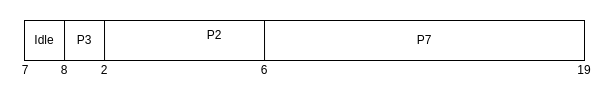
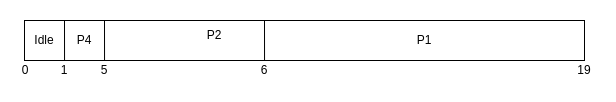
  <mxCell id="0" />
  <mxCell id="1" parent="0" />
  <mxCell id="2" value="" style="rounded=0;whiteSpace=wrap;html=1;" vertex="1" parent="1"><mxGeometry x="24" y="20" width="560" height="40" as="geometry" /></mxCell>
- <mxCell id="3" value="7" style="text;html=1;strokeColor=none;fillColor=none;align=center;verticalAlign=middle;whiteSpace=wrap;rounded=0;" vertex="1" parent="1"><mxGeometry x="20" y="60" width="10" height="20" as="geometry" /></mxCell>
+ <mxCell id="3" value="0" style="text;html=1;strokeColor=none;fillColor=none;align=center;verticalAlign=middle;whiteSpace=wrap;rounded=0;" vertex="1" parent="1"><mxGeometry x="20" y="60" width="10" height="20" as="geometry" /></mxCell>
  <mxCell id="4" value="" style="endArrow=none;html=1;exitX=0.037;exitY=-0.019;exitDx=0;exitDy=0;exitPerimeter=0;" edge="1" parent="1"><mxGeometry width="50" height="50" relative="1" as="geometry"><mxPoint x="64" y="20" as="sourcePoint" /><mxPoint x="64.05" y="60" as="targetPoint" /></mxGeometry></mxCell>
- <mxCell id="5" value="8" style="text;html=1;strokeColor=none;fillColor=none;align=center;verticalAlign=middle;whiteSpace=wrap;rounded=0;" vertex="1" parent="1"><mxGeometry x="54" y="60" width="20" height="20" as="geometry" /></mxCell>
+ <mxCell id="5" value="1" style="text;html=1;strokeColor=none;fillColor=none;align=center;verticalAlign=middle;whiteSpace=wrap;rounded=0;" vertex="1" parent="1"><mxGeometry x="54" y="60" width="20" height="20" as="geometry" /></mxCell>
  <mxCell id="6" value="" style="endArrow=none;html=1;exitX=0.037;exitY=-0.019;exitDx=0;exitDy=0;exitPerimeter=0;" edge="1" parent="1"><mxGeometry width="50" height="50" relative="1" as="geometry"><mxPoint x="104" y="20" as="sourcePoint" /><mxPoint x="104.05" y="60" as="targetPoint" /></mxGeometry></mxCell>
- <mxCell id="7" value="P3" style="text;html=1;strokeColor=none;fillColor=none;align=center;verticalAlign=middle;whiteSpace=wrap;rounded=0;" vertex="1" parent="1"><mxGeometry x="74" y="30" width="20" height="20" as="geometry" /></mxCell>
- <mxCell id="8" value="2" style="text;html=1;strokeColor=none;fillColor=none;align=center;verticalAlign=middle;whiteSpace=wrap;rounded=0;" vertex="1" parent="1"><mxGeometry x="94" y="60" width="20" height="20" as="geometry" /></mxCell>
+ <mxCell id="7" value="P4" style="text;html=1;strokeColor=none;fillColor=none;align=center;verticalAlign=middle;whiteSpace=wrap;rounded=0;" vertex="1" parent="1"><mxGeometry x="74" y="30" width="20" height="20" as="geometry" /></mxCell>
+ <mxCell id="8" value="5" style="text;html=1;strokeColor=none;fillColor=none;align=center;verticalAlign=middle;whiteSpace=wrap;rounded=0;" vertex="1" parent="1"><mxGeometry x="94" y="60" width="20" height="20" as="geometry" /></mxCell>
  <mxCell id="9" value="P2" style="text;html=1;strokeColor=none;fillColor=none;align=center;verticalAlign=middle;whiteSpace=wrap;rounded=0;" vertex="1" parent="1"><mxGeometry x="204" y="25" width="20" height="20" as="geometry" /></mxCell>
  <mxCell id="10" value="" style="endArrow=none;html=1;exitX=0.037;exitY=-0.019;exitDx=0;exitDy=0;exitPerimeter=0;" edge="1" parent="1"><mxGeometry width="50" height="50" relative="1" as="geometry"><mxPoint x="264" y="20" as="sourcePoint" /><mxPoint x="264.05" y="60" as="targetPoint" /></mxGeometry></mxCell>
- <mxCell id="11" value="P7" style="text;html=1;strokeColor=none;fillColor=none;align=center;verticalAlign=middle;whiteSpace=wrap;rounded=0;" vertex="1" parent="1"><mxGeometry x="414" y="30" width="20" height="20" as="geometry" /></mxCell>
+ <mxCell id="11" value="P1" style="text;html=1;strokeColor=none;fillColor=none;align=center;verticalAlign=middle;whiteSpace=wrap;rounded=0;" vertex="1" parent="1"><mxGeometry x="414" y="30" width="20" height="20" as="geometry" /></mxCell>
  <mxCell id="12" value="6" style="text;html=1;strokeColor=none;fillColor=none;align=center;verticalAlign=middle;whiteSpace=wrap;rounded=0;" vertex="1" parent="1"><mxGeometry x="254" y="60" width="20" height="20" as="geometry" /></mxCell>
  <mxCell id="13" value="19" style="text;html=1;strokeColor=none;fillColor=none;align=center;verticalAlign=middle;whiteSpace=wrap;rounded=0;" vertex="1" parent="1"><mxGeometry x="574" y="60" width="20" height="20" as="geometry" /></mxCell>
  <mxCell id="14" value="Idle" style="text;html=1;strokeColor=none;fillColor=none;align=center;verticalAlign=middle;whiteSpace=wrap;rounded=0;" vertex="1" parent="1"><mxGeometry x="34" y="30" width="20" height="20" as="geometry" /></mxCell>
